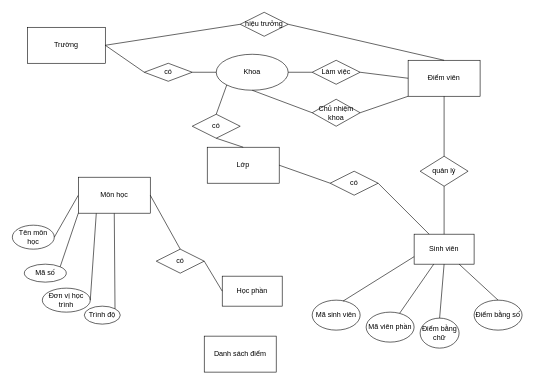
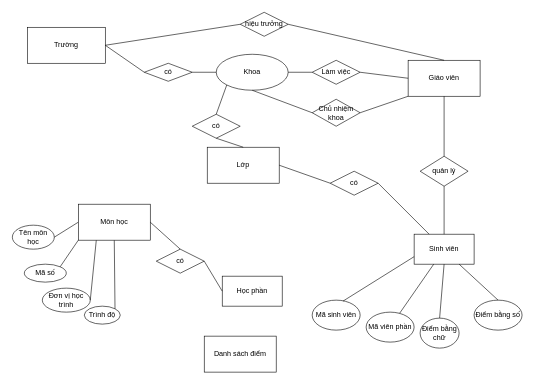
  <mxCell id="0" />
  <mxCell id="1" parent="0" />
  <mxCell id="2" value="Trường" style="rounded=0;whiteSpace=wrap;html=1;" vertex="1" parent="1"><mxGeometry x="45" y="45" width="130" height="60" as="geometry" /></mxCell>
  <mxCell id="3" value="Khoa" style="ellipse;whiteSpace=wrap;html=1;" vertex="1" parent="1"><mxGeometry x="360" y="90" width="120" height="60" as="geometry" /></mxCell>
  <mxCell id="4" style="edgeStyle=orthogonalEdgeStyle;rounded=0;orthogonalLoop=1;jettySize=auto;html=1;exitX=0.5;exitY=1;exitDx=0;exitDy=0;" edge="1" parent="1" source="2" target="2"><mxGeometry relative="1" as="geometry" /></mxCell>
  <mxCell id="5" value="Mã sinh viên" style="ellipse;whiteSpace=wrap;html=1;" vertex="1" parent="1"><mxGeometry x="520" y="500" width="80" height="50" as="geometry" /></mxCell>
  <mxCell id="6" value="Mã số" style="ellipse;whiteSpace=wrap;html=1;" vertex="1" parent="1"><mxGeometry x="40" y="440" width="70" height="30" as="geometry" /></mxCell>
  <mxCell id="7" value="Tên môn học" style="ellipse;whiteSpace=wrap;html=1;" vertex="1" parent="1"><mxGeometry x="20" y="375" width="70" height="40" as="geometry" /></mxCell>
  <mxCell id="8" value="Đơn vị học trình" style="ellipse;whiteSpace=wrap;html=1;" vertex="1" parent="1"><mxGeometry x="70" y="480" width="80" height="40" as="geometry" /></mxCell>
  <mxCell id="9" value="Trình độ" style="ellipse;whiteSpace=wrap;html=1;" vertex="1" parent="1"><mxGeometry x="140" y="510" width="60" height="30" as="geometry" /></mxCell>
  <mxCell id="10" value="" style="endArrow=none;html=1;rounded=0;entryX=0;entryY=0.5;entryDx=0;entryDy=0;exitX=1;exitY=0.5;exitDx=0;exitDy=0;" edge="1" parent="1" source="7" target="14"><mxGeometry width="50" height="50" relative="1" as="geometry"><mxPoint x="160" y="310" as="sourcePoint" /><mxPoint x="210" y="325" as="targetPoint" /></mxGeometry></mxCell>
  <mxCell id="11" value="" style="endArrow=none;html=1;rounded=0;exitX=1;exitY=0;exitDx=0;exitDy=0;entryX=0;entryY=1;entryDx=0;entryDy=0;" edge="1" parent="1" source="6" target="14"><mxGeometry width="50" height="50" relative="1" as="geometry"><mxPoint x="170" y="365" as="sourcePoint" /><mxPoint x="218.765" y="340.617" as="targetPoint" /><Array as="points" /></mxGeometry></mxCell>
  <mxCell id="12" value="" style="endArrow=none;html=1;rounded=0;entryX=0.5;entryY=1;entryDx=0;entryDy=0;exitX=1;exitY=0;exitDx=0;exitDy=0;" edge="1" parent="1" source="9" target="14"><mxGeometry width="50" height="50" relative="1" as="geometry"><mxPoint x="180" y="330" as="sourcePoint" /><mxPoint x="230" y="345" as="targetPoint" /></mxGeometry></mxCell>
  <mxCell id="13" value="" style="endArrow=none;html=1;rounded=0;entryX=1;entryY=0.5;entryDx=0;entryDy=0;exitX=0.25;exitY=1;exitDx=0;exitDy=0;" edge="1" parent="1" source="14" target="8"><mxGeometry width="50" height="50" relative="1" as="geometry"><mxPoint x="230.574" y="346.854" as="sourcePoint" /><mxPoint x="240" y="355" as="targetPoint" /></mxGeometry></mxCell>
- <mxCell id="14" value="Môn học" style="whiteSpace=wrap;html=1;" vertex="1" parent="1"><mxGeometry x="130" y="295" width="120" height="60" as="geometry" /></mxCell>
- <mxCell id="15" value="Điểm viên" style="rounded=0;whiteSpace=wrap;html=1;" vertex="1" parent="1"><mxGeometry x="680" y="100" width="120" height="60" as="geometry" /></mxCell>
+ <mxCell id="14" value="Môn học" style="whiteSpace=wrap;html=1;" vertex="1" parent="1"><mxGeometry x="130" y="340" width="120" height="60" as="geometry" /></mxCell>
+ <mxCell id="15" value="Giáo viên" style="rounded=0;whiteSpace=wrap;html=1;" vertex="1" parent="1"><mxGeometry x="680" y="100" width="120" height="60" as="geometry" /></mxCell>
  <mxCell id="16" value="Lớp" style="rounded=0;whiteSpace=wrap;html=1;" vertex="1" parent="1"><mxGeometry x="345" y="245" width="120" height="60" as="geometry" /></mxCell>
  <mxCell id="17" value="Sinh viên" style="rounded=0;whiteSpace=wrap;html=1;" vertex="1" parent="1"><mxGeometry x="690" y="390" width="100" height="50" as="geometry" /></mxCell>
  <mxCell id="18" value="Mã viên phần" style="ellipse;whiteSpace=wrap;html=1;" vertex="1" parent="1"><mxGeometry x="610" y="520" width="80" height="50" as="geometry" /></mxCell>
  <mxCell id="19" value="Điểm bằng chữ" style="ellipse;whiteSpace=wrap;html=1;" vertex="1" parent="1"><mxGeometry x="700" y="530" width="65" height="50" as="geometry" /></mxCell>
  <mxCell id="20" value="" style="endArrow=none;html=1;rounded=0;" edge="1" parent="1" source="18" target="17"><mxGeometry width="50" height="50" relative="1" as="geometry"><mxPoint x="520" y="420" as="sourcePoint" /><mxPoint x="560" y="370" as="targetPoint" /></mxGeometry></mxCell>
  <mxCell id="21" value="" style="endArrow=none;html=1;rounded=0;exitX=0.643;exitY=0.032;exitDx=0;exitDy=0;exitPerimeter=0;entryX=0;entryY=0.75;entryDx=0;entryDy=0;" edge="1" parent="1" source="5" target="17"><mxGeometry width="50" height="50" relative="1" as="geometry"><mxPoint x="460" y="400" as="sourcePoint" /><mxPoint x="510" y="350" as="targetPoint" /></mxGeometry></mxCell>
  <mxCell id="22" value="Điểm bằng số" style="ellipse;whiteSpace=wrap;html=1;" vertex="1" parent="1"><mxGeometry x="790" y="500" width="80" height="50" as="geometry" /></mxCell>
  <mxCell id="23" value="" style="endArrow=none;html=1;rounded=0;entryX=0.75;entryY=1;entryDx=0;entryDy=0;exitX=0.5;exitY=0;exitDx=0;exitDy=0;" edge="1" parent="1" source="22" target="17"><mxGeometry width="50" height="50" relative="1" as="geometry"><mxPoint x="580" y="470" as="sourcePoint" /><mxPoint x="580" y="380" as="targetPoint" /></mxGeometry></mxCell>
  <mxCell id="24" value="" style="endArrow=none;html=1;rounded=0;exitX=0.5;exitY=0;exitDx=0;exitDy=0;entryX=0.5;entryY=1;entryDx=0;entryDy=0;" edge="1" parent="1" source="19" target="17"><mxGeometry width="50" height="50" relative="1" as="geometry"><mxPoint x="400" y="350" as="sourcePoint" /><mxPoint x="450" y="300" as="targetPoint" /></mxGeometry></mxCell>
  <mxCell id="25" value="có" style="rhombus;whiteSpace=wrap;html=1;" vertex="1" parent="1"><mxGeometry x="240" y="105" width="80" height="30" as="geometry" /></mxCell>
  <mxCell id="26" value="" style="endArrow=none;html=1;rounded=0;exitX=1;exitY=0.5;exitDx=0;exitDy=0;entryX=0;entryY=0.5;entryDx=0;entryDy=0;" edge="1" parent="1" source="2" target="25"><mxGeometry width="50" height="50" relative="1" as="geometry"><mxPoint x="400" y="350" as="sourcePoint" /><mxPoint x="450" y="300" as="targetPoint" /></mxGeometry></mxCell>
  <mxCell id="27" value="" style="endArrow=none;html=1;rounded=0;exitX=1;exitY=0.5;exitDx=0;exitDy=0;entryX=0;entryY=0.5;entryDx=0;entryDy=0;" edge="1" parent="1" source="25" target="3"><mxGeometry width="50" height="50" relative="1" as="geometry"><mxPoint x="250" y="130" as="sourcePoint" /><mxPoint x="280" y="130" as="targetPoint" /></mxGeometry></mxCell>
  <mxCell id="28" value="Làm việc" style="rhombus;whiteSpace=wrap;html=1;" vertex="1" parent="1"><mxGeometry x="520" y="100" width="80" height="40" as="geometry" /></mxCell>
  <mxCell id="29" value="" style="endArrow=none;html=1;rounded=0;entryX=1;entryY=0.5;entryDx=0;entryDy=0;exitX=0;exitY=0.5;exitDx=0;exitDy=0;" edge="1" parent="1" source="28" target="3"><mxGeometry width="50" height="50" relative="1" as="geometry"><mxPoint x="400" y="350" as="sourcePoint" /><mxPoint x="450" y="300" as="targetPoint" /></mxGeometry></mxCell>
  <mxCell id="30" value="" style="endArrow=none;html=1;rounded=0;entryX=1;entryY=0.5;entryDx=0;entryDy=0;exitX=0;exitY=0.5;exitDx=0;exitDy=0;" edge="1" parent="1" source="15" target="28"><mxGeometry width="50" height="50" relative="1" as="geometry"><mxPoint x="530" y="130" as="sourcePoint" /><mxPoint x="510" y="130" as="targetPoint" /></mxGeometry></mxCell>
  <mxCell id="31" value="có" style="rhombus;whiteSpace=wrap;html=1;" vertex="1" parent="1"><mxGeometry x="320" y="190" width="80" height="40" as="geometry" /></mxCell>
  <mxCell id="32" value="Chủ nhiệm khoa" style="rhombus;whiteSpace=wrap;html=1;" vertex="1" parent="1"><mxGeometry x="520" y="165" width="80" height="45" as="geometry" /></mxCell>
  <mxCell id="33" value="" style="endArrow=none;html=1;rounded=0;entryX=0.5;entryY=1;entryDx=0;entryDy=0;exitX=0;exitY=0.5;exitDx=0;exitDy=0;" edge="1" parent="1" source="32" target="3"><mxGeometry width="50" height="50" relative="1" as="geometry"><mxPoint x="360" y="280" as="sourcePoint" /><mxPoint x="410" y="230" as="targetPoint" /></mxGeometry></mxCell>
  <mxCell id="34" value="" style="endArrow=none;html=1;rounded=0;entryX=0;entryY=1;entryDx=0;entryDy=0;exitX=1;exitY=0.5;exitDx=0;exitDy=0;" edge="1" parent="1" source="32" target="15"><mxGeometry width="50" height="50" relative="1" as="geometry"><mxPoint x="515" y="232.5" as="sourcePoint" /><mxPoint x="450" y="160" as="targetPoint" /></mxGeometry></mxCell>
  <mxCell id="35" value="hiệu trưởng" style="rhombus;whiteSpace=wrap;html=1;" vertex="1" parent="1"><mxGeometry x="400" y="20" width="80" height="40" as="geometry" /></mxCell>
  <mxCell id="36" value="" style="endArrow=none;html=1;rounded=0;exitX=1;exitY=0.5;exitDx=0;exitDy=0;entryX=0;entryY=0.5;entryDx=0;entryDy=0;" edge="1" parent="1" source="2" target="35"><mxGeometry width="50" height="50" relative="1" as="geometry"><mxPoint x="370" y="340" as="sourcePoint" /><mxPoint x="420" y="290" as="targetPoint" /></mxGeometry></mxCell>
  <mxCell id="37" value="" style="endArrow=none;html=1;rounded=0;entryX=1;entryY=0.5;entryDx=0;entryDy=0;exitX=0.5;exitY=0;exitDx=0;exitDy=0;" edge="1" parent="1" source="15" target="35"><mxGeometry width="50" height="50" relative="1" as="geometry"><mxPoint x="370" y="320" as="sourcePoint" /><mxPoint x="420" y="270" as="targetPoint" /></mxGeometry></mxCell>
  <mxCell id="38" value="" style="endArrow=none;html=1;rounded=0;entryX=0;entryY=1;entryDx=0;entryDy=0;exitX=0.5;exitY=0;exitDx=0;exitDy=0;" edge="1" parent="1" source="31" target="3"><mxGeometry width="50" height="50" relative="1" as="geometry"><mxPoint x="370" y="320" as="sourcePoint" /><mxPoint x="420" y="270" as="targetPoint" /></mxGeometry></mxCell>
  <mxCell id="39" value="" style="endArrow=none;html=1;rounded=0;entryX=0.5;entryY=0;entryDx=0;entryDy=0;exitX=0.5;exitY=1;exitDx=0;exitDy=0;" edge="1" parent="1" source="31" target="16"><mxGeometry width="50" height="50" relative="1" as="geometry"><mxPoint x="280" y="175" as="sourcePoint" /><mxPoint x="370" y="160" as="targetPoint" /></mxGeometry></mxCell>
  <mxCell id="40" value="quản lý" style="rhombus;whiteSpace=wrap;html=1;" vertex="1" parent="1"><mxGeometry x="700" y="260" width="80" height="50" as="geometry" /></mxCell>
  <mxCell id="41" value="" style="endArrow=none;html=1;rounded=0;exitX=0.5;exitY=0;exitDx=0;exitDy=0;entryX=0.5;entryY=1;entryDx=0;entryDy=0;" edge="1" parent="1" source="17" target="40"><mxGeometry width="50" height="50" relative="1" as="geometry"><mxPoint x="610" y="320" as="sourcePoint" /><mxPoint x="660" y="270" as="targetPoint" /></mxGeometry></mxCell>
  <mxCell id="42" value="" style="endArrow=none;html=1;rounded=0;entryX=0.5;entryY=1;entryDx=0;entryDy=0;exitX=0.5;exitY=0;exitDx=0;exitDy=0;" edge="1" parent="1" source="40" target="15"><mxGeometry width="50" height="50" relative="1" as="geometry"><mxPoint x="670" y="240" as="sourcePoint" /><mxPoint x="720" y="190" as="targetPoint" /></mxGeometry></mxCell>
  <mxCell id="43" value="Học phần" style="rounded=0;whiteSpace=wrap;html=1;" vertex="1" parent="1"><mxGeometry x="370" y="460" width="100" height="50" as="geometry" /></mxCell>
  <mxCell id="44" value="có" style="rhombus;whiteSpace=wrap;html=1;" vertex="1" parent="1"><mxGeometry x="260" y="415" width="80" height="40" as="geometry" /></mxCell>
  <mxCell id="45" value="" style="endArrow=none;html=1;rounded=0;exitX=1;exitY=0.5;exitDx=0;exitDy=0;entryX=0;entryY=0.5;entryDx=0;entryDy=0;" edge="1" parent="1" source="44" target="43"><mxGeometry width="50" height="50" relative="1" as="geometry"><mxPoint x="220" y="370" as="sourcePoint" /><mxPoint x="270" y="370" as="targetPoint" /></mxGeometry></mxCell>
  <mxCell id="46" value="Danh sách điểm" style="rounded=0;whiteSpace=wrap;html=1;" vertex="1" parent="1"><mxGeometry x="340" y="560" width="120" height="60" as="geometry" /></mxCell>
  <mxCell id="47" value="có" style="rhombus;whiteSpace=wrap;html=1;" vertex="1" parent="1"><mxGeometry x="550" y="285" width="80" height="40" as="geometry" /></mxCell>
  <mxCell id="48" value="" style="endArrow=none;html=1;rounded=0;exitX=1;exitY=0.5;exitDx=0;exitDy=0;entryX=0;entryY=0.5;entryDx=0;entryDy=0;" edge="1" parent="1" source="16" target="47"><mxGeometry width="50" height="50" relative="1" as="geometry"><mxPoint x="520" y="420" as="sourcePoint" /><mxPoint x="570" y="335" as="targetPoint" /></mxGeometry></mxCell>
  <mxCell id="49" value="" style="endArrow=none;html=1;rounded=0;exitX=0.25;exitY=0;exitDx=0;exitDy=0;entryX=1;entryY=0.5;entryDx=0;entryDy=0;" edge="1" parent="1" source="17" target="47"><mxGeometry width="50" height="50" relative="1" as="geometry"><mxPoint x="480" y="305" as="sourcePoint" /><mxPoint x="560" y="345" as="targetPoint" /></mxGeometry></mxCell>
  <mxCell id="50" value="" style="endArrow=none;html=1;rounded=0;entryX=1;entryY=0.5;entryDx=0;entryDy=0;exitX=0.5;exitY=0;exitDx=0;exitDy=0;" edge="1" parent="1" source="44" target="14"><mxGeometry width="50" height="50" relative="1" as="geometry"><mxPoint x="520" y="420" as="sourcePoint" /><mxPoint x="570" y="370" as="targetPoint" /></mxGeometry></mxCell>
